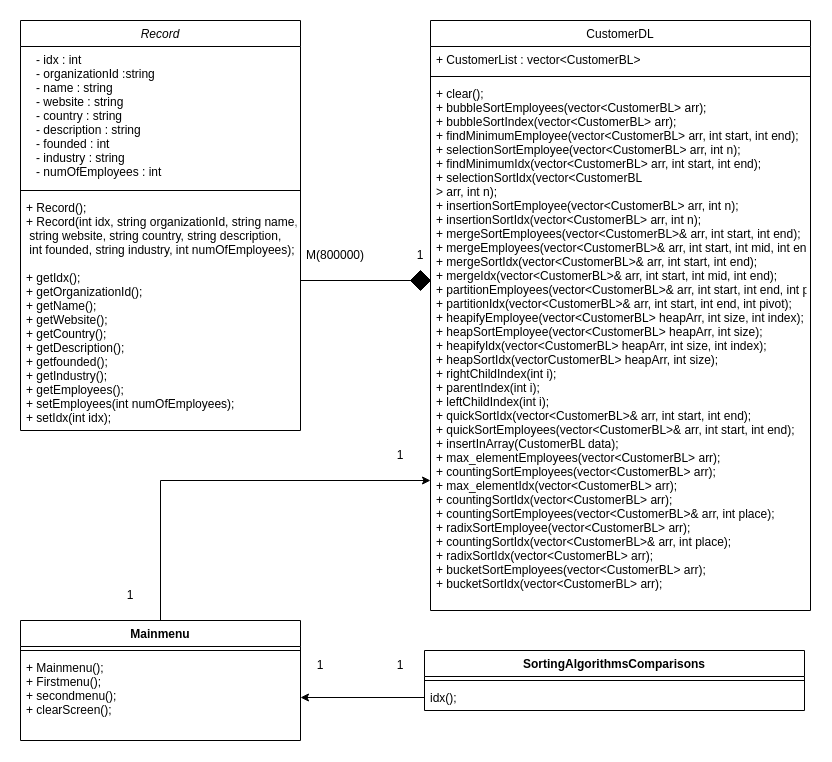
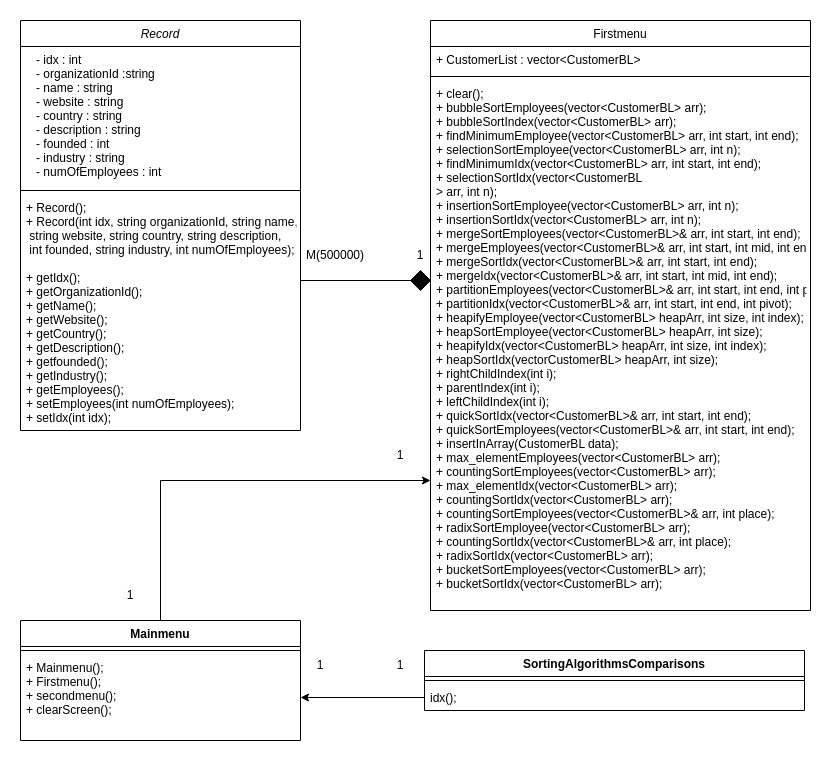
  <mxCell id="0" />
  <mxCell id="1" parent="0" />
  <mxCell id="2" value="Record" style="swimlane;fontStyle=2;align=center;verticalAlign=top;childLayout=stackLayout;horizontal=1;startSize=26;horizontalStack=0;resizeParent=1;resizeLast=0;collapsible=1;marginBottom=0;rounded=0;shadow=0;strokeWidth=1;" parent="1" vertex="1"><mxGeometry x="20" y="20" width="280" height="410" as="geometry"><mxRectangle x="230" y="140" width="160" height="26" as="alternateBounds" /></mxGeometry></mxCell>
  <mxCell id="3" value="   - idx : int&#10;   - organizationId :string &#10;   - name : string&#10;   - website : string&#10;   - country : string&#10;   - description : string&#10;   - founded : int&#10;   - industry : string&#10;   - numOfEmployees : int" style="text;align=left;verticalAlign=top;spacingLeft=4;spacingRight=4;overflow=hidden;rotatable=0;points=[[0,0.5],[1,0.5]];portConstraint=eastwest;" parent="2" vertex="1"><mxGeometry y="26" width="280" height="140" as="geometry" /></mxCell>
  <mxCell id="4" value="" style="line;html=1;strokeWidth=1;align=left;verticalAlign=middle;spacingTop=-1;spacingLeft=3;spacingRight=3;rotatable=0;labelPosition=right;points=[];portConstraint=eastwest;" parent="2" vertex="1"><mxGeometry y="166" width="280" height="8" as="geometry" /></mxCell>
  <mxCell id="5" value="+ Record();&#10;+ Record(int idx, string organizationId, string name,&#10; string website, string country, string description,&#10; int founded, string industry, int numOfEmployees);&#10;&#10;+ getIdx();&#10;+ getOrganizationId();&#10;+ getName();&#10;+ getWebsite();&#10;+ getCountry();&#10;+ getDescription();&#10;+ getfounded();&#10;+ getIndustry();&#10;+ getEmployees();&#10;+ setEmployees(int numOfEmployees);&#10;+ setIdx(int idx);" style="text;align=left;verticalAlign=top;spacingLeft=4;spacingRight=4;overflow=hidden;rotatable=0;points=[[0,0.5],[1,0.5]];portConstraint=eastwest;" parent="2" vertex="1"><mxGeometry y="174" width="280" height="236" as="geometry" /></mxCell>
- <mxCell id="6" value="CustomerDL" style="swimlane;fontStyle=0;align=center;verticalAlign=top;childLayout=stackLayout;horizontal=1;startSize=26;horizontalStack=0;resizeParent=1;resizeLast=0;collapsible=1;marginBottom=0;rounded=0;shadow=0;strokeWidth=1;" parent="1" vertex="1"><mxGeometry x="430" y="20" width="380" height="590" as="geometry"><mxRectangle x="550" y="140" width="160" height="26" as="alternateBounds" /></mxGeometry></mxCell>
+ <mxCell id="6" value="Firstmenu" style="swimlane;fontStyle=0;align=center;verticalAlign=top;childLayout=stackLayout;horizontal=1;startSize=26;horizontalStack=0;resizeParent=1;resizeLast=0;collapsible=1;marginBottom=0;rounded=0;shadow=0;strokeWidth=1;" parent="1" vertex="1"><mxGeometry x="430" y="20" width="380" height="590" as="geometry"><mxRectangle x="550" y="140" width="160" height="26" as="alternateBounds" /></mxGeometry></mxCell>
  <mxCell id="7" value="+ CustomerList : vector&lt;CustomerBL&gt;" style="text;align=left;verticalAlign=top;spacingLeft=4;spacingRight=4;overflow=hidden;rotatable=0;points=[[0,0.5],[1,0.5]];portConstraint=eastwest;" parent="6" vertex="1"><mxGeometry y="26" width="380" height="26" as="geometry" /></mxCell>
  <mxCell id="8" value="" style="line;html=1;strokeWidth=1;align=left;verticalAlign=middle;spacingTop=-1;spacingLeft=3;spacingRight=3;rotatable=0;labelPosition=right;points=[];portConstraint=eastwest;" parent="6" vertex="1"><mxGeometry y="52" width="380" height="8" as="geometry" /></mxCell>
  <mxCell id="9" value="+ clear();&#10;+ bubbleSortEmployees(vector&lt;CustomerBL&gt; arr);&#10;+ bubbleSortIndex(vector&lt;CustomerBL&gt; arr);&#10;+ findMinimumEmployee(vector&lt;CustomerBL&gt; arr, int start, int end);&#10;+ selectionSortEmployee(vector&lt;CustomerBL&gt; arr, int n);&#10;+ findMinimumIdx(vector&lt;CustomerBL&gt; arr, int start, int end);&#10;+ selectionSortIdx(vector&lt;CustomerBL&#10;&gt; arr, int n);&#10;+ insertionSortEmployee(vector&lt;CustomerBL&gt; arr, int n);&#10;+ insertionSortIdx(vector&lt;CustomerBL&gt; arr, int n);&#10;+ mergeSortEmployees(vector&lt;CustomerBL&gt;&amp; arr, int start, int end);&#10;+ mergeEmployees(vector&lt;CustomerBL&gt;&amp; arr, int start, int mid, int end);&#10;+ mergeSortIdx(vector&lt;CustomerBL&gt;&amp; arr, int start, int end);&#10;+ mergeIdx(vector&lt;CustomerBL&gt;&amp; arr, int start, int mid, int end);&#10;+ partitionEmployees(vector&lt;CustomerBL&gt;&amp; arr, int start, int end, int pivot);&#10;+ partitionIdx(vector&lt;CustomerBL&gt;&amp; arr, int start, int end, int pivot);&#10;+ heapifyEmployee(vector&lt;CustomerBL&gt; heapArr, int size, int index);&#10;+ heapSortEmployee(vector&lt;CustomerBL&gt; heapArr, int size);&#10;+ heapifyIdx(vector&lt;CustomerBL&gt; heapArr, int size, int index);&#10;+ heapSortIdx(vectorCustomerBL&gt; heapArr, int size);&#10;+ rightChildIndex(int i);&#10;+ parentIndex(int i);&#10;+ leftChildIndex(int i);&#10;+ quickSortIdx(vector&lt;CustomerBL&gt;&amp; arr, int start, int end);&#10;+ quickSortEmployees(vector&lt;CustomerBL&gt;&amp; arr, int start, int end);&#10;+ insertInArray(CustomerBL data);&#10;+ max_elementEmployees(vector&lt;CustomerBL&gt; arr);&#10;+ countingSortEmployees(vector&lt;CustomerBL&gt; arr);&#10;+ max_elementIdx(vector&lt;CustomerBL&gt; arr);&#10;+ countingSortIdx(vector&lt;CustomerBL&gt; arr);&#10;+ countingSortEmployees(vector&lt;CustomerBL&gt;&amp; arr, int place);&#10;+ radixSortEmployee(vector&lt;CustomerBL&gt; arr);&#10;+ countingSortIdx(vector&lt;CustomerBL&gt;&amp; arr, int place);&#10;+ radixSortIdx(vector&lt;CustomerBL&gt; arr);&#10;+ bucketSortEmployees(vector&lt;CustomerBL&gt; arr);&#10;+ bucketSortIdx(vector&lt;CustomerBL&gt; arr);" style="text;align=left;verticalAlign=top;spacingLeft=4;spacingRight=4;overflow=hidden;rotatable=0;points=[[0,0.5],[1,0.5]];portConstraint=eastwest;" parent="6" vertex="1"><mxGeometry y="60" width="380" height="530" as="geometry" /></mxCell>
  <mxCell id="10" value="" style="endArrow=classic;html=1;rounded=0;startArrow=none;" parent="1" source="13" edge="1"><mxGeometry width="50" height="50" relative="1" as="geometry"><mxPoint x="300" y="280" as="sourcePoint" /><mxPoint x="430" y="280" as="targetPoint" /><Array as="points"><mxPoint x="360" y="280" /></Array></mxGeometry></mxCell>
  <mxCell id="11" value="1" style="text;html=1;strokeColor=none;fillColor=none;align=center;verticalAlign=middle;whiteSpace=wrap;rounded=0;" parent="1" vertex="1"><mxGeometry x="410" y="240" width="20" height="30" as="geometry" /></mxCell>
- <mxCell id="12" value="M(800000)" style="text;html=1;strokeColor=none;fillColor=none;align=center;verticalAlign=middle;whiteSpace=wrap;rounded=0;" parent="1" vertex="1"><mxGeometry x="310" y="240" width="50" height="30" as="geometry" /></mxCell>
+ <mxCell id="12" value="M(500000)" style="text;html=1;strokeColor=none;fillColor=none;align=center;verticalAlign=middle;whiteSpace=wrap;rounded=0;" parent="1" vertex="1"><mxGeometry x="310" y="240" width="50" height="30" as="geometry" /></mxCell>
  <mxCell id="13" value="" style="rhombus;whiteSpace=wrap;html=1;fillColor=#000000;" parent="1" vertex="1"><mxGeometry x="410" y="270" width="20" height="20" as="geometry" /></mxCell>
  <mxCell id="14" value="" style="endArrow=none;html=1;rounded=0;" parent="1" target="13" edge="1"><mxGeometry width="50" height="50" relative="1" as="geometry"><mxPoint x="300" y="280" as="sourcePoint" /><mxPoint x="430" y="280" as="targetPoint" /><Array as="points" /></mxGeometry></mxCell>
  <mxCell id="15" value="Mainmenu" style="swimlane;fontStyle=1;align=center;verticalAlign=top;childLayout=stackLayout;horizontal=1;startSize=26;horizontalStack=0;resizeParent=1;resizeParentMax=0;resizeLast=0;collapsible=1;marginBottom=0;fillColor=#FFFFFF;" parent="1" vertex="1"><mxGeometry x="20" y="620" width="280" height="120" as="geometry" /></mxCell>
  <mxCell id="16" value="" style="line;strokeWidth=1;fillColor=none;align=left;verticalAlign=middle;spacingTop=-1;spacingLeft=3;spacingRight=3;rotatable=0;labelPosition=right;points=[];portConstraint=eastwest;strokeColor=inherit;" parent="15" vertex="1"><mxGeometry y="26" width="280" height="8" as="geometry" /></mxCell>
  <mxCell id="17" value="+ Mainmenu();&#10;+ Firstmenu();&#10;+ secondmenu();&#10;+ clearScreen();" style="text;strokeColor=none;fillColor=none;align=left;verticalAlign=top;spacingLeft=4;spacingRight=4;overflow=hidden;rotatable=0;points=[[0,0.5],[1,0.5]];portConstraint=eastwest;" parent="15" vertex="1"><mxGeometry y="34" width="280" height="86" as="geometry" /></mxCell>
  <mxCell id="18" value="SortingAlgorithmsComparisons" style="swimlane;fontStyle=1;align=center;verticalAlign=top;childLayout=stackLayout;horizontal=1;startSize=26;horizontalStack=0;resizeParent=1;resizeParentMax=0;resizeLast=0;collapsible=1;marginBottom=0;fillColor=#FFFFFF;" parent="1" vertex="1"><mxGeometry x="424" y="650" width="380" height="60" as="geometry" /></mxCell>
  <mxCell id="19" value="" style="line;strokeWidth=1;fillColor=none;align=left;verticalAlign=middle;spacingTop=-1;spacingLeft=3;spacingRight=3;rotatable=0;labelPosition=right;points=[];portConstraint=eastwest;strokeColor=inherit;" parent="18" vertex="1"><mxGeometry y="26" width="380" height="8" as="geometry" /></mxCell>
  <mxCell id="20" value="idx();" style="text;strokeColor=none;fillColor=none;align=left;verticalAlign=top;spacingLeft=4;spacingRight=4;overflow=hidden;rotatable=0;points=[[0,0.5],[1,0.5]];portConstraint=eastwest;" parent="18" vertex="1"><mxGeometry y="34" width="380" height="26" as="geometry" /></mxCell>
  <mxCell id="21" value="1" style="text;html=1;strokeColor=none;fillColor=none;align=center;verticalAlign=middle;whiteSpace=wrap;rounded=0;" parent="1" vertex="1"><mxGeometry x="310" y="650" width="20" height="30" as="geometry" /></mxCell>
  <mxCell id="22" value="1" style="text;html=1;strokeColor=none;fillColor=none;align=center;verticalAlign=middle;whiteSpace=wrap;rounded=0;" parent="1" vertex="1"><mxGeometry x="390" y="650" width="20" height="30" as="geometry" /></mxCell>
  <mxCell id="23" style="edgeStyle=orthogonalEdgeStyle;rounded=0;orthogonalLoop=1;jettySize=auto;html=1;exitX=0;exitY=0.5;exitDx=0;exitDy=0;" parent="1" source="20" target="17" edge="1"><mxGeometry relative="1" as="geometry" /></mxCell>
  <mxCell id="24" style="edgeStyle=orthogonalEdgeStyle;rounded=0;orthogonalLoop=1;jettySize=auto;html=1;exitX=0.5;exitY=0;exitDx=0;exitDy=0;" parent="1" source="15" target="9" edge="1"><mxGeometry relative="1" as="geometry"><Array as="points"><mxPoint x="160" y="480" /></Array></mxGeometry></mxCell>
  <mxCell id="25" value="1" style="text;html=1;strokeColor=none;fillColor=none;align=center;verticalAlign=middle;whiteSpace=wrap;rounded=0;" parent="1" vertex="1"><mxGeometry x="390" y="440" width="20" height="30" as="geometry" /></mxCell>
  <mxCell id="26" value="1" style="text;html=1;strokeColor=none;fillColor=none;align=center;verticalAlign=middle;whiteSpace=wrap;rounded=0;" parent="1" vertex="1"><mxGeometry x="120" y="580" width="20" height="30" as="geometry" /></mxCell>
